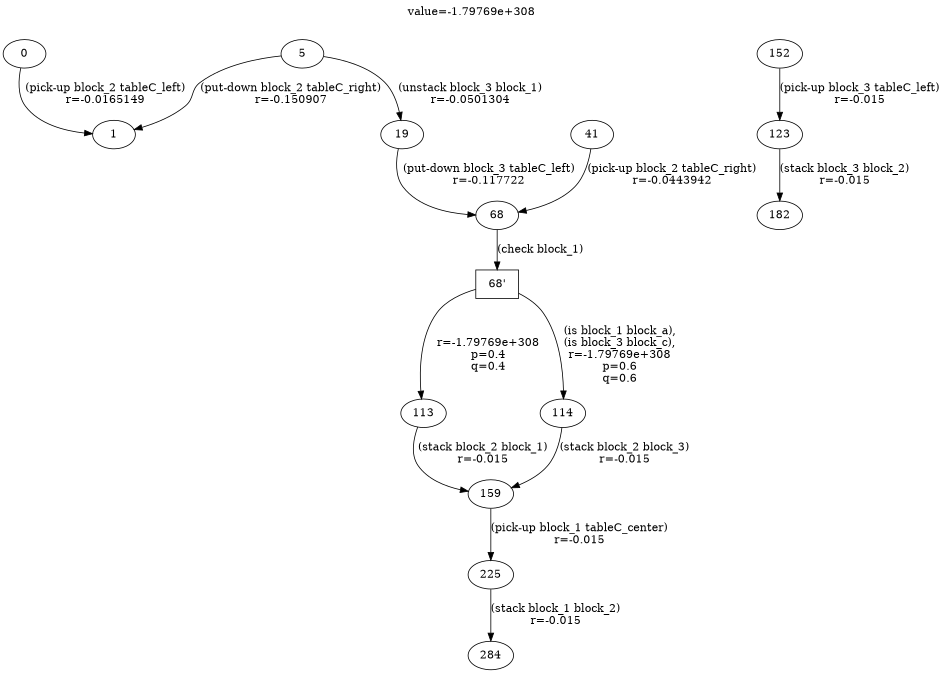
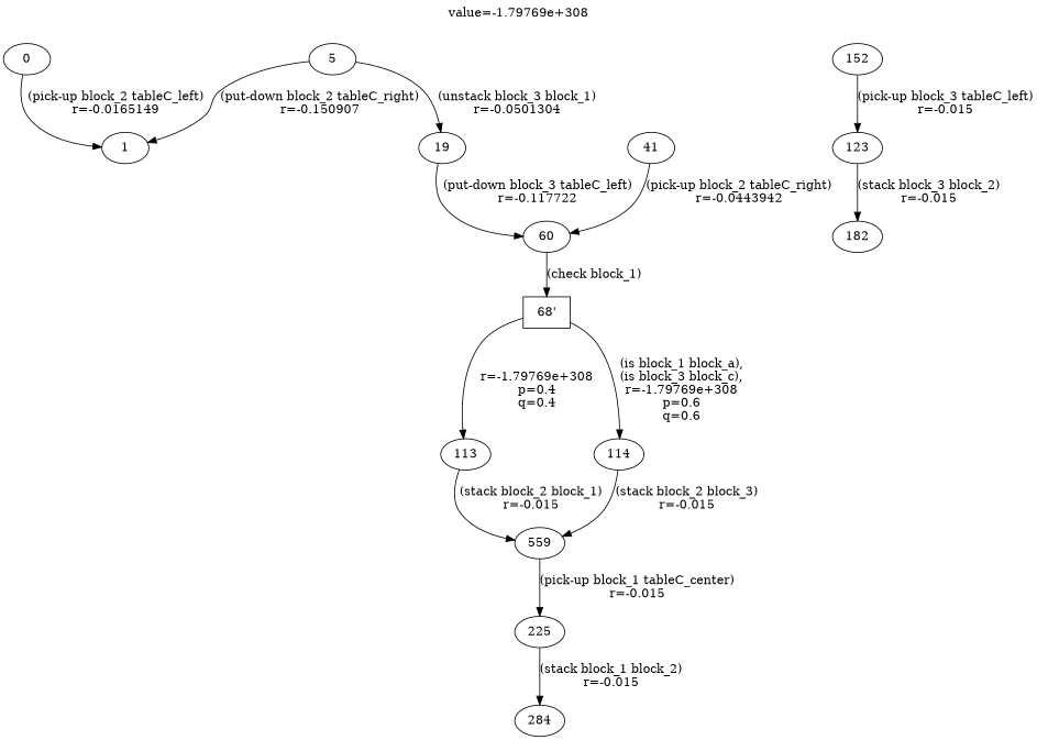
  digraph {
    label="value=-1.79769e+308"
    labelloc=top
    0
    1
    5
    19
-   68
+   68 [label=60]
    41
    "68'" [shape=box]
    113
    114
-   159
+   159 [label=559]
    152
    123
    182
    225
    284
    0 -> 1 [label="(pick-up block_2 tableC_left)\nr=-0.0165149"]
    5 -> 1 [label="(put-down block_2 tableC_right)\nr=-0.150907"]
    5 -> 19 [label="(unstack block_3 block_1)\nr=-0.0501304"]
    19 -> 68 [label="(put-down block_3 tableC_left)\nr=-0.117722"]
    68 -> "68'" [label="(check block_1)"]
    41 -> 68 [label="(pick-up block_2 tableC_right)\nr=-0.0443942"]
    "68'" -> 113 [label="\nr=-1.79769e+308\np=0.4\nq=0.4"]
    "68'" -> 114 [label="\n(is block_1 block_a),\n(is block_3 block_c),\nr=-1.79769e+308\np=0.6\nq=0.6"]
    113 -> 159 [label="(stack block_2 block_1)\nr=-0.015"]
    114 -> 159 [label="(stack block_2 block_3)\nr=-0.015"]
    159 -> 225 [label="(pick-up block_1 tableC_center)\nr=-0.015"]
    152 -> 123 [label="(pick-up block_3 tableC_left)\nr=-0.015"]
    123 -> 182 [label="(stack block_3 block_2)\nr=-0.015"]
    225 -> 284 [label="(stack block_1 block_2)\nr=-0.015"]
  }
